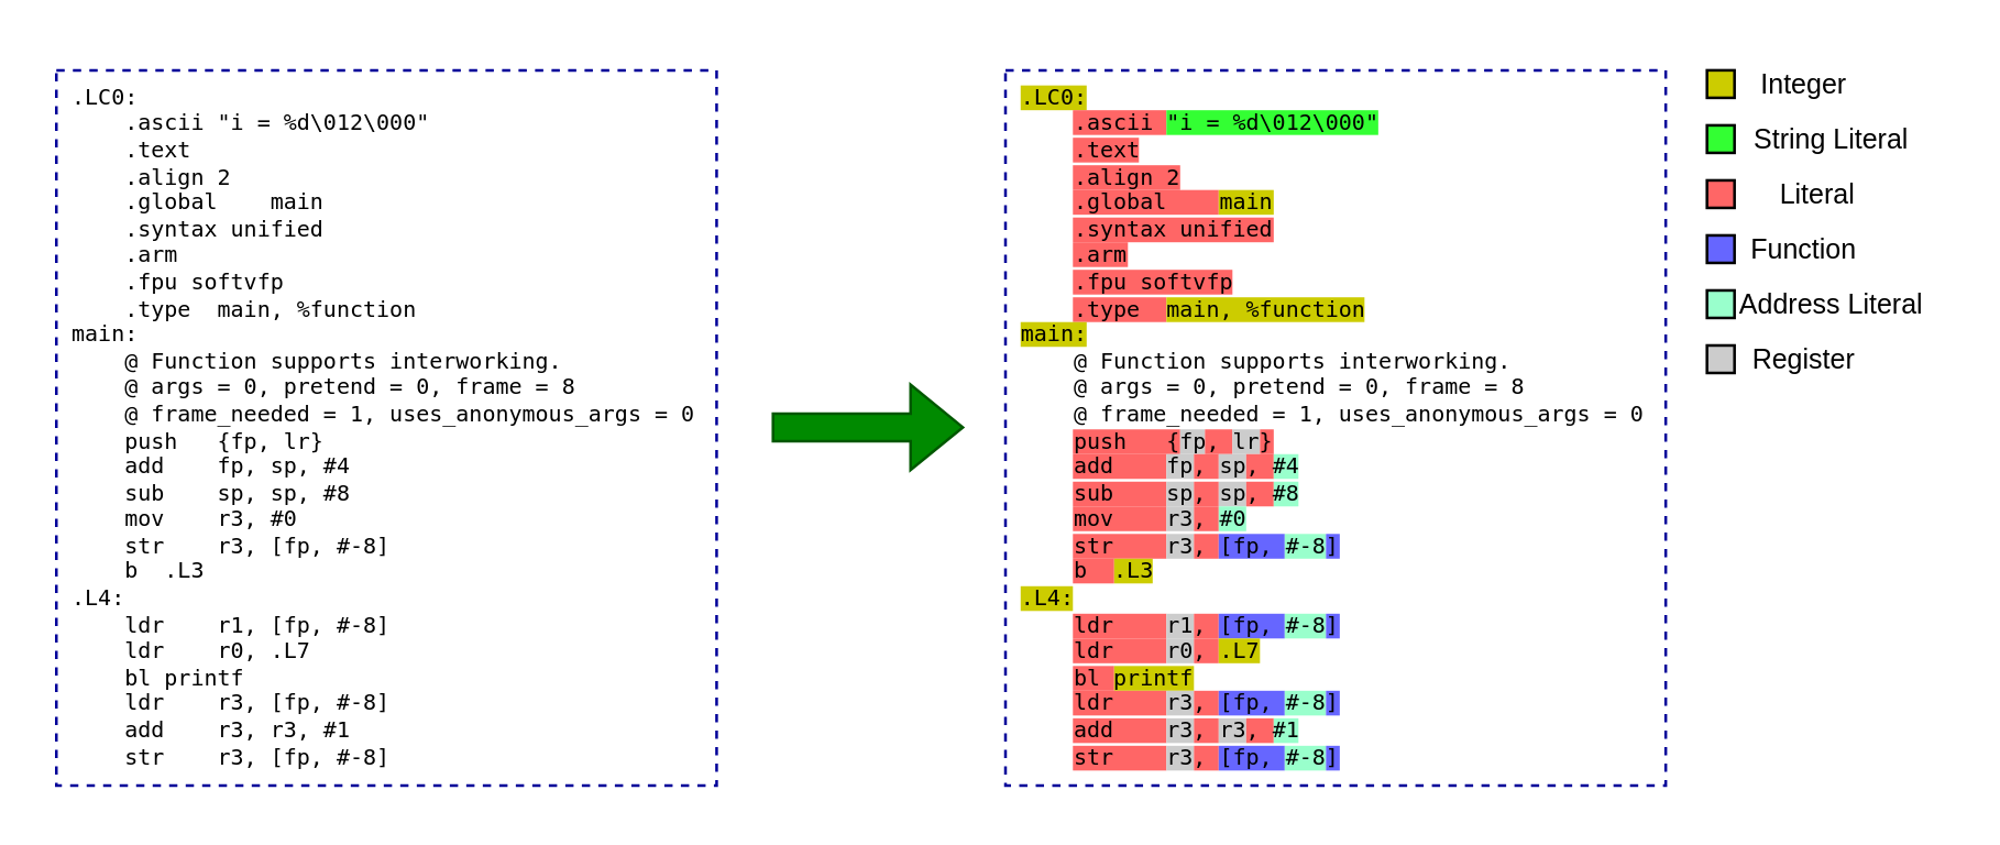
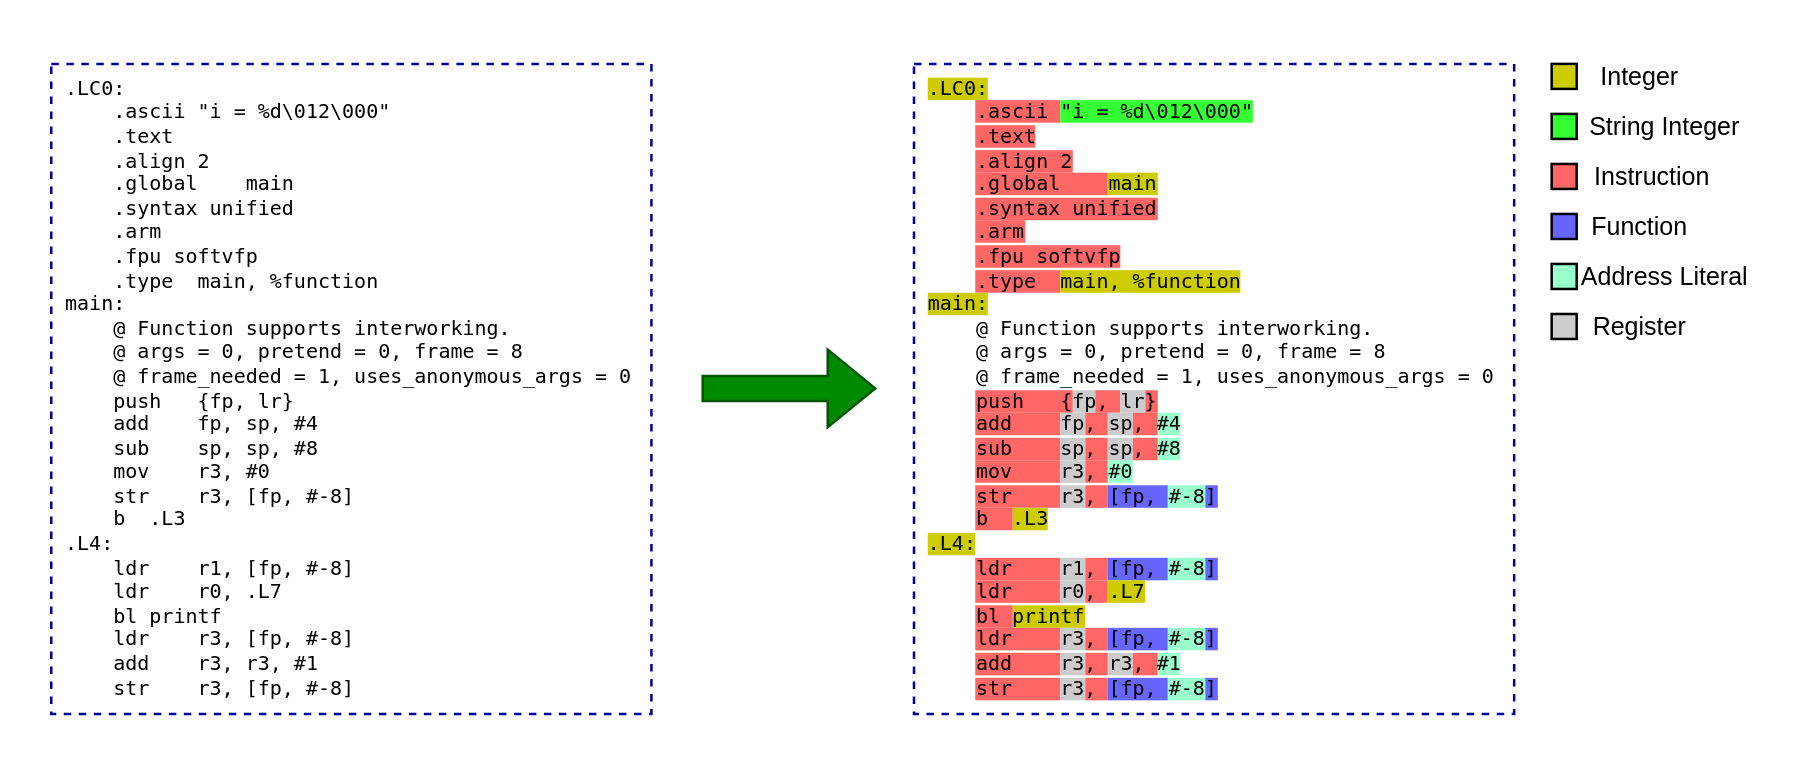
  <mxCell id="0" />
  <mxCell id="1" parent="0" />
  <mxCell id="2" value="&lt;div style=&quot;font-size: 8px;&quot;&gt;&lt;pre style=&quot;font-family: &amp;quot;JetBrains Mono&amp;quot;, monospace;&quot;&gt;.LC0:&lt;br&gt;    .ascii &quot;i = %d\012\000&quot;&lt;br&gt;    .text&lt;br&gt;    .align 2&lt;br&gt;    .global    main&lt;br&gt;    .syntax unified&lt;br&gt;    .arm&lt;br&gt;    .fpu softvfp&lt;br&gt;    .type  main, %function&lt;br&gt;main:&lt;br&gt;    @ Function supports interworking.&lt;br&gt;    @ args = 0, pretend = 0, frame = 8&lt;br&gt;    @ frame_needed = 1, uses_anonymous_args = 0&lt;br&gt;    push   {fp, lr}&lt;br&gt;    add    fp, sp, #4&lt;br&gt;    sub    sp, sp, #8&lt;br&gt;    mov    r3, #0&lt;br&gt;    str    r3, [fp, #-8]&lt;br&gt;    b  .L3&lt;br&gt;.L4:&lt;br&gt;    ldr    r1, [fp, #-8]&lt;br&gt;    ldr    r0, .L7&lt;br&gt;    bl printf&lt;br&gt;    ldr    r3, [fp, #-8]&lt;br&gt;    add    r3, r3, #1&lt;br&gt;    str    r3, [fp, #-8]&lt;/pre&gt;&lt;/div&gt;" style="rounded=0;whiteSpace=wrap;html=1;dashed=1;align=left;perimeterSpacing=500;strokeWidth=1;spacingLeft=4;strokeColor=#000099;" vertex="1" parent="1"><mxGeometry x="20" y="25" width="240" height="260" as="geometry" /></mxCell>
  <mxCell id="3" value="" style="shape=flexArrow;endArrow=classic;html=1;rounded=0;fillColor=#008a00;strokeColor=#005700;" edge="1" parent="1"><mxGeometry width="50" height="50" relative="1" as="geometry"><mxPoint x="280" y="154.76" as="sourcePoint" /><mxPoint x="350" y="154.76" as="targetPoint" /></mxGeometry></mxCell>
  <mxCell id="4" value="&lt;div style=&quot;font-size: 8px;&quot;&gt;&lt;pre style=&quot;font-family: &amp;quot;JetBrains Mono&amp;quot;, monospace;&quot;&gt;&lt;span style=&quot;background-color: rgb(204, 204, 0);&quot;&gt;.LC0:&lt;/span&gt;&lt;br&gt;    &lt;span style=&quot;background-color: rgb(255, 102, 102);&quot;&gt;.ascii &lt;/span&gt;&lt;span style=&quot;background-color: rgb(51, 255, 51);&quot;&gt;&quot;i = %d\012\000&quot;&lt;/span&gt;&lt;br&gt;    &lt;span style=&quot;background-color: rgb(255, 102, 102);&quot;&gt;.text&lt;/span&gt;&lt;br&gt;    &lt;span style=&quot;background-color: rgb(255, 102, 102);&quot;&gt;.align 2&lt;/span&gt;&lt;br&gt;    &lt;span style=&quot;background-color: rgb(255, 102, 102);&quot;&gt;.global    &lt;/span&gt;&lt;span style=&quot;background-color: rgb(204, 204, 0);&quot;&gt;main&lt;/span&gt;&lt;br&gt;    &lt;span style=&quot;background-color: rgb(255, 102, 102);&quot;&gt;.syntax unified&lt;/span&gt;&lt;br&gt;    &lt;span style=&quot;background-color: rgb(255, 102, 102);&quot;&gt;.arm&lt;/span&gt;&lt;br&gt;    &lt;span style=&quot;background-color: rgb(255, 102, 102);&quot;&gt;.fpu softvfp&lt;/span&gt;&lt;br&gt;    &lt;span style=&quot;background-color: rgb(255, 102, 102);&quot;&gt;.type  &lt;/span&gt;&lt;span style=&quot;background-color: rgb(204, 204, 0);&quot;&gt;main, %function&lt;/span&gt;&lt;br&gt;&lt;span style=&quot;background-color: rgb(204, 204, 0);&quot;&gt;main:&lt;/span&gt;&lt;br&gt;    @ Function supports interworking.&lt;br&gt;    @ args = 0, pretend = 0, frame = 8&lt;br&gt;    @ frame_needed = 1, uses_anonymous_args = 0&lt;br&gt;    &lt;span style=&quot;background-color: rgb(255, 102, 102);&quot;&gt;push   {&lt;/span&gt;&lt;span style=&quot;background-color: rgb(204, 204, 204);&quot;&gt;fp&lt;/span&gt;&lt;span style=&quot;background-color: rgb(255, 102, 102);&quot;&gt;, &lt;/span&gt;&lt;span style=&quot;background-color: rgb(204, 204, 204);&quot;&gt;lr&lt;/span&gt;&lt;span style=&quot;background-color: rgb(255, 102, 102);&quot;&gt;}&lt;/span&gt;&lt;br&gt;    &lt;span style=&quot;background-color: rgb(255, 102, 102);&quot;&gt;add    &lt;/span&gt;&lt;span style=&quot;background-color: rgb(204, 204, 204);&quot;&gt;fp&lt;/span&gt;&lt;span style=&quot;background-color: rgb(255, 102, 102);&quot;&gt;, &lt;/span&gt;&lt;span style=&quot;background-color: rgb(204, 204, 204);&quot;&gt;sp&lt;/span&gt;&lt;span style=&quot;background-color: rgb(255, 102, 102);&quot;&gt;, &lt;/span&gt;&lt;span style=&quot;background-color: rgb(153, 255, 204);&quot;&gt;#4&lt;/span&gt;&lt;br&gt;    &lt;span style=&quot;background-color: rgb(255, 102, 102);&quot;&gt;sub    &lt;/span&gt;&lt;span style=&quot;background-color: rgb(204, 204, 204);&quot;&gt;sp&lt;/span&gt;&lt;span style=&quot;background-color: rgb(255, 102, 102);&quot;&gt;, &lt;/span&gt;&lt;span style=&quot;background-color: rgb(204, 204, 204);&quot;&gt;sp&lt;/span&gt;&lt;span style=&quot;background-color: rgb(255, 102, 102);&quot;&gt;, &lt;/span&gt;&lt;span style=&quot;background-color: rgb(153, 255, 204);&quot;&gt;#8&lt;/span&gt;&lt;br&gt;    &lt;span style=&quot;background-color: rgb(255, 102, 102);&quot;&gt;mov    &lt;/span&gt;&lt;span style=&quot;background-color: rgb(204, 204, 204);&quot;&gt;r3&lt;/span&gt;&lt;span style=&quot;background-color: rgb(255, 102, 102);&quot;&gt;, &lt;/span&gt;&lt;span style=&quot;background-color: rgb(153, 255, 204);&quot;&gt;#0&lt;/span&gt;&lt;br&gt;    &lt;span style=&quot;background-color: rgb(255, 102, 102);&quot;&gt;str    &lt;/span&gt;&lt;span style=&quot;background-color: rgb(204, 204, 204);&quot;&gt;r3&lt;/span&gt;&lt;span style=&quot;background-color: rgb(255, 102, 102);&quot;&gt;, &lt;/span&gt;&lt;span style=&quot;background-color: rgb(102, 102, 255);&quot;&gt;[fp, &lt;/span&gt;&lt;span style=&quot;background-color: rgb(153, 255, 204);&quot;&gt;#-8&lt;/span&gt;&lt;span style=&quot;background-color: rgb(102, 102, 255);&quot;&gt;]&lt;/span&gt;&lt;br&gt;    &lt;span style=&quot;background-color: rgb(255, 102, 102);&quot;&gt;b  &lt;/span&gt;&lt;span style=&quot;background-color: rgb(204, 204, 0);&quot;&gt;.L3&lt;/span&gt;&lt;span style=&quot;background-color: rgb(255, 0, 0);&quot;&gt;&lt;br&gt;&lt;/span&gt;&lt;span style=&quot;background-color: rgb(204, 204, 0);&quot;&gt;.L4:&lt;/span&gt;&lt;br&gt;    &lt;span style=&quot;background-color: rgb(255, 102, 102);&quot;&gt;ldr    &lt;/span&gt;&lt;span style=&quot;background-color: rgb(204, 204, 204);&quot;&gt;r1&lt;/span&gt;&lt;span style=&quot;background-color: rgb(255, 102, 102);&quot;&gt;, &lt;/span&gt;&lt;span style=&quot;background-color: rgb(102, 102, 255);&quot;&gt;[fp, &lt;/span&gt;&lt;span style=&quot;background-color: rgb(153, 255, 204);&quot;&gt;#-8&lt;/span&gt;&lt;span style=&quot;background-color: rgb(102, 102, 255);&quot;&gt;]&lt;/span&gt;&lt;br&gt;    &lt;span style=&quot;background-color: rgb(255, 102, 102);&quot;&gt;ldr    &lt;/span&gt;&lt;span style=&quot;background-color: rgb(204, 204, 204);&quot;&gt;r0&lt;/span&gt;&lt;span style=&quot;background-color: rgb(255, 102, 102);&quot;&gt;, &lt;/span&gt;&lt;span style=&quot;background-color: rgb(204, 204, 0);&quot;&gt;.L7&lt;/span&gt;&lt;br&gt;    &lt;span style=&quot;background-color: rgb(255, 102, 102);&quot;&gt;bl &lt;/span&gt;&lt;span style=&quot;background-color: rgb(204, 204, 0);&quot;&gt;printf&lt;/span&gt;&lt;br&gt;    &lt;span style=&quot;background-color: rgb(255, 102, 102);&quot;&gt;ldr    &lt;/span&gt;&lt;span style=&quot;background-color: rgb(204, 204, 204);&quot;&gt;r3&lt;/span&gt;&lt;span style=&quot;background-color: rgb(255, 102, 102);&quot;&gt;, &lt;/span&gt;&lt;span style=&quot;background-color: rgb(102, 102, 255);&quot;&gt;[fp, &lt;/span&gt;&lt;span style=&quot;background-color: rgb(153, 255, 204);&quot;&gt;#-8&lt;/span&gt;&lt;span style=&quot;background-color: rgb(102, 102, 255);&quot;&gt;]&lt;/span&gt;&lt;br&gt;    &lt;span style=&quot;background-color: rgb(255, 102, 102);&quot;&gt;add    &lt;/span&gt;&lt;span style=&quot;background-color: rgb(204, 204, 204);&quot;&gt;r3&lt;/span&gt;&lt;span style=&quot;background-color: rgb(255, 102, 102);&quot;&gt;, &lt;/span&gt;&lt;span style=&quot;background-color: rgb(204, 204, 204);&quot;&gt;r3&lt;/span&gt;&lt;span style=&quot;background-color: rgb(255, 102, 102);&quot;&gt;, &lt;/span&gt;&lt;span style=&quot;background-color: rgb(153, 255, 204);&quot;&gt;#1&lt;/span&gt;&lt;br&gt;    &lt;span style=&quot;background-color: rgb(255, 102, 102);&quot;&gt;str    &lt;/span&gt;&lt;span style=&quot;background-color: rgb(204, 204, 204);&quot;&gt;r3&lt;/span&gt;&lt;span style=&quot;background-color: rgb(255, 102, 102);&quot;&gt;, &lt;/span&gt;&lt;span style=&quot;background-color: rgb(102, 102, 255);&quot;&gt;[fp, &lt;/span&gt;&lt;span style=&quot;background-color: rgb(153, 255, 204);&quot;&gt;#-8&lt;/span&gt;&lt;span style=&quot;background-color: rgb(102, 102, 255);&quot;&gt;]&lt;/span&gt;&lt;/pre&gt;&lt;/div&gt;" style="rounded=0;whiteSpace=wrap;html=1;dashed=1;align=left;perimeterSpacing=500;strokeWidth=1;spacingLeft=4;strokeColor=#000099;" vertex="1" parent="1"><mxGeometry x="365" y="25" width="240" height="260" as="geometry" /></mxCell>
  <mxCell id="5" value="" style="whiteSpace=wrap;html=1;aspect=fixed;fillColor=#CCCC00;" vertex="1" parent="1"><mxGeometry x="620" y="25" width="10" height="10" as="geometry" /></mxCell>
  <mxCell id="6" value="" style="whiteSpace=wrap;html=1;aspect=fixed;fillColor=#33FF33;" vertex="1" parent="1"><mxGeometry x="620" y="45" width="10" height="10" as="geometry" /></mxCell>
  <mxCell id="7" value="Integer" style="text;html=1;align=center;verticalAlign=middle;resizable=0;points=[];autosize=1;strokeColor=none;fillColor=none;fontSize=10;spacing=0;" vertex="1" parent="1"><mxGeometry x="625" y="20" width="60" height="20" as="geometry" /></mxCell>
- <mxCell id="8" value="String Literal" style="text;html=1;align=center;verticalAlign=middle;resizable=0;points=[];autosize=1;strokeColor=none;fillColor=none;fontSize=10;spacing=0;" vertex="1" parent="1"><mxGeometry x="625" y="40" width="80" height="20" as="geometry" /></mxCell>
+ <mxCell id="8" value="String Integer" style="text;html=1;align=center;verticalAlign=middle;resizable=0;points=[];autosize=1;strokeColor=none;fillColor=none;fontSize=10;spacing=0;" vertex="1" parent="1"><mxGeometry x="625" y="40" width="80" height="20" as="geometry" /></mxCell>
  <mxCell id="9" value="" style="whiteSpace=wrap;html=1;aspect=fixed;fillColor=#FF6666;" vertex="1" parent="1"><mxGeometry x="620" y="65" width="10" height="10" as="geometry" /></mxCell>
  <mxCell id="10" value="" style="whiteSpace=wrap;html=1;aspect=fixed;fillColor=#6666FF;" vertex="1" parent="1"><mxGeometry x="620" y="85" width="10" height="10" as="geometry" /></mxCell>
- <mxCell id="11" value="Literal" style="text;html=1;align=center;verticalAlign=middle;resizable=0;points=[];autosize=1;strokeColor=none;fillColor=none;fontSize=10;spacing=0;" vertex="1" parent="1"><mxGeometry x="625" y="60" width="70" height="20" as="geometry" /></mxCell>
+ <mxCell id="11" value="Instruction" style="text;html=1;align=center;verticalAlign=middle;resizable=0;points=[];autosize=1;strokeColor=none;fillColor=none;fontSize=10;spacing=0;" vertex="1" parent="1"><mxGeometry x="625" y="60" width="70" height="20" as="geometry" /></mxCell>
  <mxCell id="12" value="Function" style="text;html=1;align=center;verticalAlign=middle;resizable=0;points=[];autosize=1;strokeColor=none;fillColor=none;fontSize=10;spacing=0;" vertex="1" parent="1"><mxGeometry x="625" y="80" width="60" height="20" as="geometry" /></mxCell>
  <mxCell id="13" value="" style="whiteSpace=wrap;html=1;aspect=fixed;fillColor=#99FFCC;direction=south;" vertex="1" parent="1"><mxGeometry x="620" y="105" width="10" height="10" as="geometry" /></mxCell>
  <mxCell id="14" value="Address Literal" style="text;html=1;align=center;verticalAlign=middle;resizable=0;points=[];autosize=1;strokeColor=none;fillColor=none;fontSize=10;spacing=0;" vertex="1" parent="1"><mxGeometry x="625" y="100" width="80" height="20" as="geometry" /></mxCell>
  <mxCell id="15" value="" style="whiteSpace=wrap;html=1;aspect=fixed;fillColor=#CCCCCC;direction=south;" vertex="1" parent="1"><mxGeometry x="620" y="125" width="10" height="10" as="geometry" /></mxCell>
  <mxCell id="16" value="Register" style="text;html=1;align=center;verticalAlign=middle;resizable=0;points=[];autosize=1;strokeColor=none;fillColor=none;fontSize=10;spacing=0;" vertex="1" parent="1"><mxGeometry x="625" y="120" width="60" height="20" as="geometry" /></mxCell>
